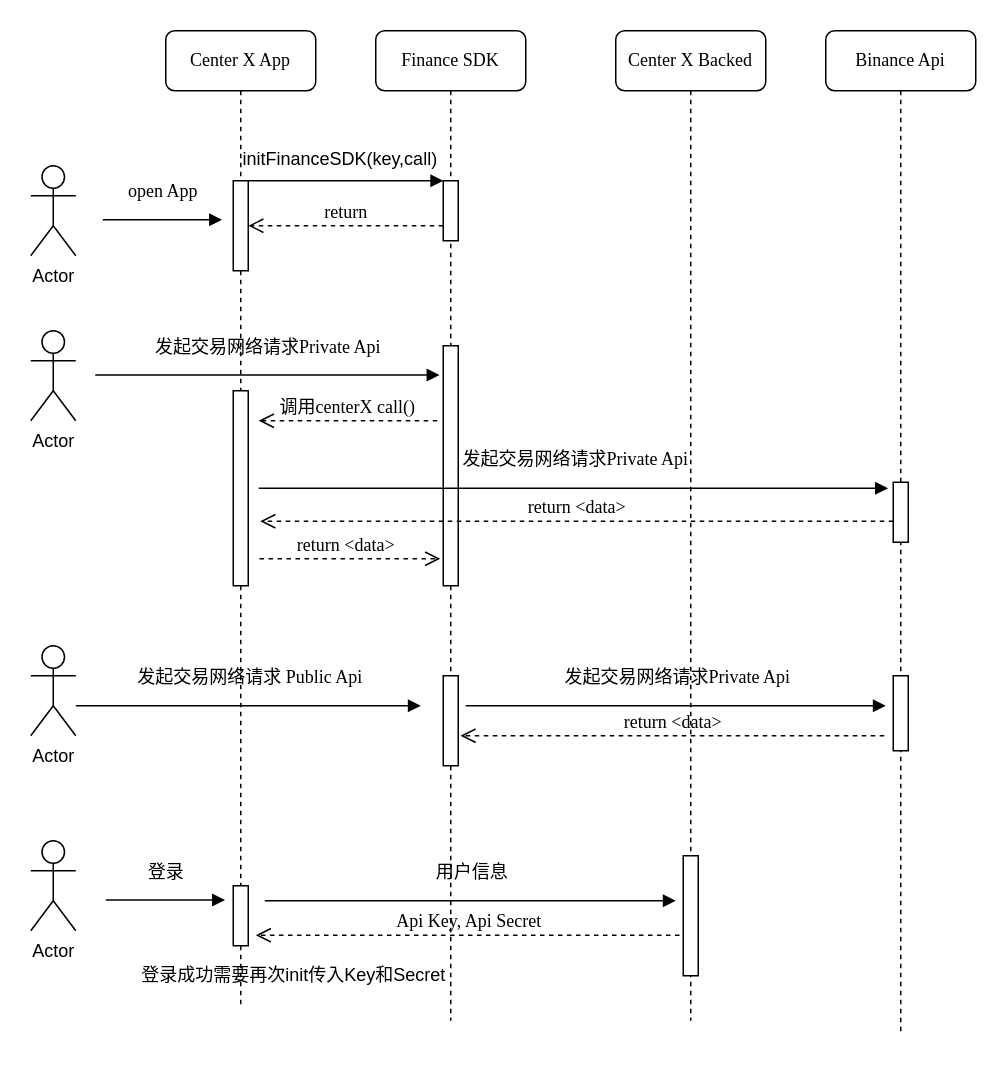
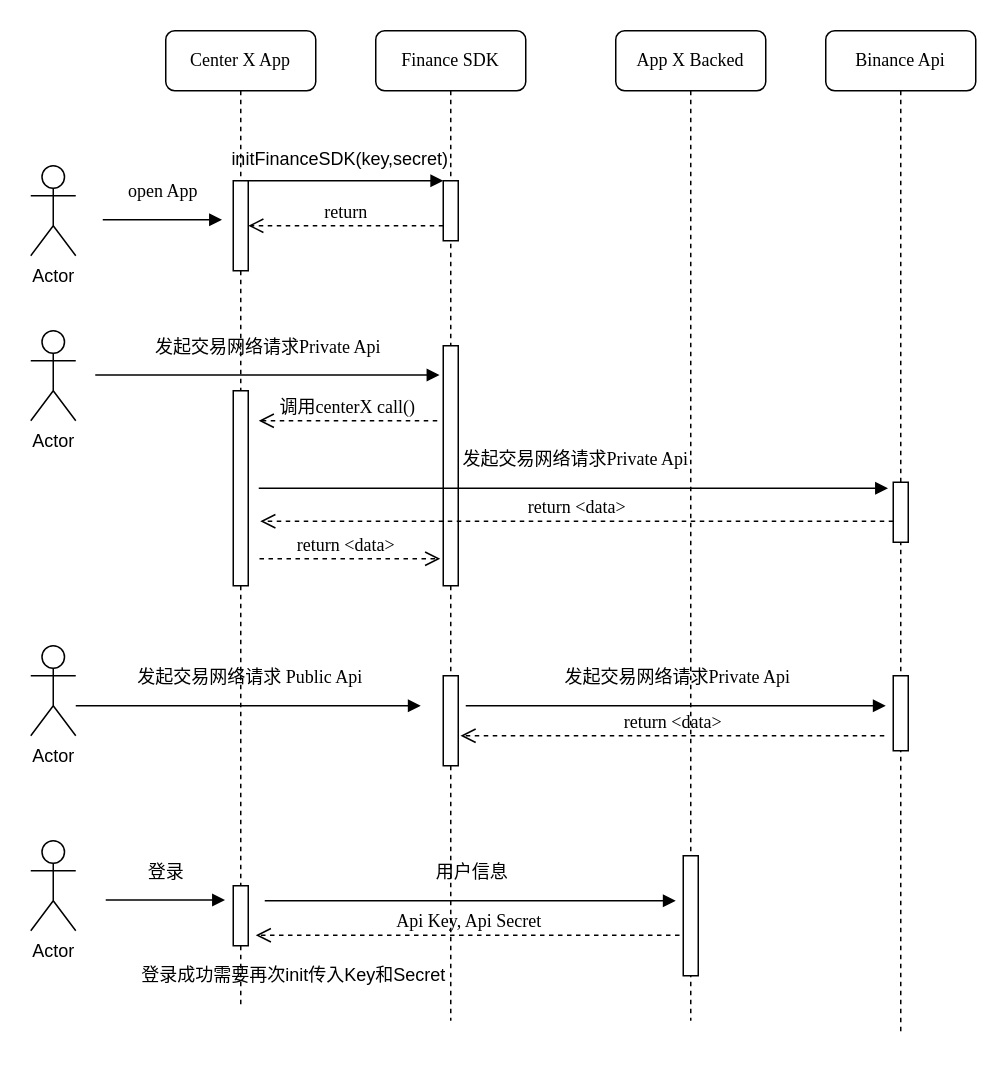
  <mxCell id="0" />
  <mxCell id="1" parent="0" />
  <mxCell id="2" value="Finance SDK" style="shape=umlLifeline;perimeter=lifelinePerimeter;whiteSpace=wrap;html=1;container=1;collapsible=0;recursiveResize=0;outlineConnect=0;rounded=1;shadow=0;comic=0;labelBackgroundColor=none;strokeWidth=1;fontFamily=Verdana;fontSize=12;align=center;" parent="1" vertex="1"><mxGeometry x="250" y="20" width="100" height="660" as="geometry" /></mxCell>
  <mxCell id="3" value="" style="html=1;points=[];perimeter=orthogonalPerimeter;rounded=0;shadow=0;comic=0;labelBackgroundColor=none;strokeWidth=1;fontFamily=Verdana;fontSize=12;align=center;" parent="2" vertex="1"><mxGeometry x="45" y="100" width="10" height="40" as="geometry" /></mxCell>
  <mxCell id="4" value="" style="html=1;points=[];perimeter=orthogonalPerimeter;rounded=0;shadow=0;comic=0;labelBackgroundColor=none;strokeWidth=1;fontFamily=Verdana;fontSize=12;align=center;" vertex="1" parent="2"><mxGeometry x="45" y="210" width="10" height="160" as="geometry" /></mxCell>
  <mxCell id="5" value="return &amp;lt;data&amp;gt;" style="html=1;verticalAlign=bottom;endArrow=open;dashed=1;endSize=8;labelBackgroundColor=none;fontFamily=Verdana;fontSize=12;edgeStyle=elbowEdgeStyle;elbow=vertical;" edge="1" parent="2"><mxGeometry x="-0.046" relative="1" as="geometry"><mxPoint x="43" y="352" as="targetPoint" /><Array as="points"><mxPoint x="-37" y="352" /><mxPoint x="340" y="412" /></Array><mxPoint x="-77.5" y="352" as="sourcePoint" /><mxPoint as="offset" /></mxGeometry></mxCell>
  <mxCell id="6" value="" style="html=1;points=[];perimeter=orthogonalPerimeter;rounded=0;shadow=0;comic=0;labelBackgroundColor=none;strokeWidth=1;fontFamily=Verdana;fontSize=12;align=center;" vertex="1" parent="2"><mxGeometry x="45" y="430" width="10" height="60" as="geometry" /></mxCell>
  <mxCell id="7" value="登录成功需要再次init传入Key和Secret" style="text;html=1;align=center;verticalAlign=middle;resizable=0;points=[];autosize=1;strokeColor=none;fillColor=none;" vertex="1" parent="2"><mxGeometry x="-165" y="620" width="220" height="20" as="geometry" /></mxCell>
- <mxCell id="8" value="Center X Backed" style="shape=umlLifeline;perimeter=lifelinePerimeter;whiteSpace=wrap;html=1;container=1;collapsible=0;recursiveResize=0;outlineConnect=0;rounded=1;shadow=0;comic=0;labelBackgroundColor=none;strokeWidth=1;fontFamily=Verdana;fontSize=12;align=center;" parent="1" vertex="1"><mxGeometry x="410" y="20" width="100" height="660" as="geometry" /></mxCell>
+ <mxCell id="8" value="App X Backed" style="shape=umlLifeline;perimeter=lifelinePerimeter;whiteSpace=wrap;html=1;container=1;collapsible=0;recursiveResize=0;outlineConnect=0;rounded=1;shadow=0;comic=0;labelBackgroundColor=none;strokeWidth=1;fontFamily=Verdana;fontSize=12;align=center;" parent="1" vertex="1"><mxGeometry x="410" y="20" width="100" height="660" as="geometry" /></mxCell>
  <mxCell id="9" value="" style="html=1;points=[];perimeter=orthogonalPerimeter;rounded=0;shadow=0;comic=0;labelBackgroundColor=none;strokeWidth=1;fontFamily=Verdana;fontSize=12;align=center;" vertex="1" parent="8"><mxGeometry x="45" y="550" width="10" height="80" as="geometry" /></mxCell>
  <mxCell id="10" value="Binance Api" style="shape=umlLifeline;perimeter=lifelinePerimeter;whiteSpace=wrap;html=1;container=1;collapsible=0;recursiveResize=0;outlineConnect=0;rounded=1;shadow=0;comic=0;labelBackgroundColor=none;strokeWidth=1;fontFamily=Verdana;fontSize=12;align=center;" parent="1" vertex="1"><mxGeometry x="550" y="20" width="100" height="670" as="geometry" /></mxCell>
  <mxCell id="11" value="" style="html=1;points=[];perimeter=orthogonalPerimeter;rounded=0;shadow=0;comic=0;labelBackgroundColor=none;strokeWidth=1;fontFamily=Verdana;fontSize=12;align=center;" parent="10" vertex="1"><mxGeometry x="45" y="301" width="10" height="40" as="geometry" /></mxCell>
  <mxCell id="12" value="" style="html=1;points=[];perimeter=orthogonalPerimeter;rounded=0;shadow=0;comic=0;labelBackgroundColor=none;strokeWidth=1;fontFamily=Verdana;fontSize=12;align=center;" parent="10" vertex="1"><mxGeometry x="45" y="430" width="10" height="50" as="geometry" /></mxCell>
  <mxCell id="13" value="发起交易网络请求Private Api" style="html=1;verticalAlign=bottom;endArrow=block;labelBackgroundColor=none;fontFamily=Verdana;fontSize=12;edgeStyle=elbowEdgeStyle;elbow=vertical;" edge="1" parent="10"><mxGeometry x="0.006" y="10" relative="1" as="geometry"><mxPoint x="-240" y="450" as="sourcePoint" /><mxPoint x="40" y="450" as="targetPoint" /><Array as="points"><mxPoint x="-230" y="450" /></Array><mxPoint as="offset" /></mxGeometry></mxCell>
  <mxCell id="14" value="Center X App" style="shape=umlLifeline;perimeter=lifelinePerimeter;whiteSpace=wrap;html=1;container=1;collapsible=0;recursiveResize=0;outlineConnect=0;rounded=1;shadow=0;comic=0;labelBackgroundColor=none;strokeWidth=1;fontFamily=Verdana;fontSize=12;align=center;" parent="1" vertex="1"><mxGeometry x="110" y="20" width="100" height="650" as="geometry" /></mxCell>
  <mxCell id="15" value="" style="html=1;points=[];perimeter=orthogonalPerimeter;rounded=0;shadow=0;comic=0;labelBackgroundColor=none;strokeWidth=1;fontFamily=Verdana;fontSize=12;align=center;" parent="14" vertex="1"><mxGeometry x="45" y="100" width="10" height="60" as="geometry" /></mxCell>
  <mxCell id="16" value="return" style="html=1;verticalAlign=bottom;endArrow=open;dashed=1;endSize=8;labelBackgroundColor=none;fontFamily=Verdana;fontSize=12;edgeStyle=elbowEdgeStyle;elbow=vertical;" edge="1" parent="14"><mxGeometry relative="1" as="geometry"><mxPoint x="55" y="130" as="targetPoint" /><Array as="points"><mxPoint x="130" y="130" /><mxPoint x="160" y="130" /></Array><mxPoint x="185" y="130" as="sourcePoint" /></mxGeometry></mxCell>
  <mxCell id="17" value="open App" style="html=1;verticalAlign=bottom;endArrow=block;labelBackgroundColor=none;fontFamily=Verdana;fontSize=12;edgeStyle=elbowEdgeStyle;elbow=vertical;" edge="1" parent="14"><mxGeometry x="0.006" y="10" relative="1" as="geometry"><mxPoint x="-42" y="126" as="sourcePoint" /><mxPoint x="37.5" y="126" as="targetPoint" /><Array as="points"><mxPoint x="-32" y="126" /></Array><mxPoint as="offset" /></mxGeometry></mxCell>
  <mxCell id="18" value="" style="html=1;points=[];perimeter=orthogonalPerimeter;rounded=0;shadow=0;comic=0;labelBackgroundColor=none;strokeWidth=1;fontFamily=Verdana;fontSize=12;align=center;" vertex="1" parent="14"><mxGeometry x="45" y="240" width="10" height="130" as="geometry" /></mxCell>
  <mxCell id="19" value="发起交易网络请求 Public Api" style="html=1;verticalAlign=bottom;endArrow=block;labelBackgroundColor=none;fontFamily=Verdana;fontSize=12;edgeStyle=elbowEdgeStyle;elbow=vertical;" edge="1" parent="14"><mxGeometry x="0.006" y="10" relative="1" as="geometry"><mxPoint x="-60" y="450" as="sourcePoint" /><mxPoint x="170" y="450" as="targetPoint" /><Array as="points"><mxPoint x="-50" y="450" /></Array><mxPoint as="offset" /></mxGeometry></mxCell>
  <mxCell id="20" value="" style="html=1;points=[];perimeter=orthogonalPerimeter;rounded=0;shadow=0;comic=0;labelBackgroundColor=none;strokeWidth=1;fontFamily=Verdana;fontSize=12;align=center;" vertex="1" parent="14"><mxGeometry x="45" y="570" width="10" height="40" as="geometry" /></mxCell>
  <mxCell id="21" value="登录" style="html=1;verticalAlign=bottom;endArrow=block;labelBackgroundColor=none;fontFamily=Verdana;fontSize=12;edgeStyle=elbowEdgeStyle;elbow=vertical;" edge="1" parent="14"><mxGeometry x="0.006" y="10" relative="1" as="geometry"><mxPoint x="-40" y="579.5" as="sourcePoint" /><mxPoint x="39.5" y="579.5" as="targetPoint" /><Array as="points"><mxPoint x="-30" y="579.5" /></Array><mxPoint as="offset" /></mxGeometry></mxCell>
  <mxCell id="22" value="" style="html=1;verticalAlign=bottom;endArrow=block;entryX=0;entryY=0;labelBackgroundColor=none;fontFamily=Verdana;fontSize=12;edgeStyle=elbowEdgeStyle;elbow=vertical;" parent="1" source="15" target="3" edge="1"><mxGeometry relative="1" as="geometry"><mxPoint x="230" y="130" as="sourcePoint" /></mxGeometry></mxCell>
  <mxCell id="23" value="Actor" style="shape=umlActor;verticalLabelPosition=bottom;verticalAlign=top;html=1;outlineConnect=0;" vertex="1" parent="1"><mxGeometry x="20" y="110" width="30" height="60" as="geometry" /></mxCell>
  <mxCell id="24" value="Actor" style="shape=umlActor;verticalLabelPosition=bottom;verticalAlign=top;html=1;outlineConnect=0;" vertex="1" parent="1"><mxGeometry x="20" y="220" width="30" height="60" as="geometry" /></mxCell>
  <mxCell id="25" value="发起交易网络请求Private Api" style="html=1;verticalAlign=bottom;endArrow=block;labelBackgroundColor=none;fontFamily=Verdana;fontSize=12;edgeStyle=elbowEdgeStyle;elbow=vertical;" edge="1" parent="1"><mxGeometry x="0.006" y="10" relative="1" as="geometry"><mxPoint x="63" y="249.5" as="sourcePoint" /><mxPoint x="292.5" y="249.5" as="targetPoint" /><Array as="points"><mxPoint x="73" y="249.5" /></Array><mxPoint as="offset" /></mxGeometry></mxCell>
- <mxCell id="26" value="initFinanceSDK(key,call)" style="text;html=1;align=center;verticalAlign=middle;resizable=0;points=[];autosize=1;strokeColor=none;fillColor=none;" vertex="1" parent="1"><mxGeometry x="146" y="96" width="160" height="20" as="geometry" /></mxCell>
+ <mxCell id="26" value="initFinanceSDK(key,secret)" style="text;html=1;align=center;verticalAlign=middle;resizable=0;points=[];autosize=1;strokeColor=none;fillColor=none;" vertex="1" parent="1"><mxGeometry x="146" y="96" width="160" height="20" as="geometry" /></mxCell>
  <mxCell id="27" value="调用centerX call()" style="html=1;verticalAlign=bottom;endArrow=open;dashed=1;endSize=8;labelBackgroundColor=none;fontFamily=Verdana;fontSize=12;edgeStyle=elbowEdgeStyle;elbow=vertical;" edge="1" parent="1"><mxGeometry relative="1" as="geometry"><mxPoint x="172" y="280" as="targetPoint" /><Array as="points"><mxPoint x="228" y="280" /><mxPoint x="258" y="280" /></Array><mxPoint x="291" y="280" as="sourcePoint" /></mxGeometry></mxCell>
  <mxCell id="28" value="return &amp;lt;data&amp;gt;" style="html=1;verticalAlign=bottom;endArrow=open;dashed=1;endSize=8;labelBackgroundColor=none;fontFamily=Verdana;fontSize=12;edgeStyle=elbowEdgeStyle;elbow=vertical;" edge="1" parent="1"><mxGeometry relative="1" as="geometry"><mxPoint x="173" y="347" as="targetPoint" /><Array as="points"><mxPoint x="540" y="347" /><mxPoint x="570" y="347" /></Array><mxPoint x="595" y="347" as="sourcePoint" /></mxGeometry></mxCell>
  <mxCell id="29" value="Actor" style="shape=umlActor;verticalLabelPosition=bottom;verticalAlign=top;html=1;outlineConnect=0;" vertex="1" parent="1"><mxGeometry x="20" y="430" width="30" height="60" as="geometry" /></mxCell>
  <mxCell id="30" value="发起交易网络请求Private Api" style="html=1;verticalAlign=bottom;endArrow=block;labelBackgroundColor=none;fontFamily=Verdana;fontSize=12;edgeStyle=elbowEdgeStyle;elbow=vertical;" edge="1" parent="1"><mxGeometry x="0.006" y="10" relative="1" as="geometry"><mxPoint x="172" y="325" as="sourcePoint" /><mxPoint x="591.5" y="325" as="targetPoint" /><Array as="points" /><mxPoint as="offset" /></mxGeometry></mxCell>
  <mxCell id="31" value="return &amp;lt;data&amp;gt;" style="html=1;verticalAlign=bottom;endArrow=open;dashed=1;endSize=8;labelBackgroundColor=none;fontFamily=Verdana;fontSize=12;edgeStyle=elbowEdgeStyle;elbow=vertical;" edge="1" parent="1"><mxGeometry relative="1" as="geometry"><mxPoint x="306.5" y="490" as="targetPoint" /><Array as="points"><mxPoint x="534" y="490" /><mxPoint x="564" y="490" /></Array><mxPoint x="589" y="490" as="sourcePoint" /></mxGeometry></mxCell>
  <mxCell id="32" value="Actor" style="shape=umlActor;verticalLabelPosition=bottom;verticalAlign=top;html=1;outlineConnect=0;" vertex="1" parent="1"><mxGeometry x="20" y="560" width="30" height="60" as="geometry" /></mxCell>
  <mxCell id="33" value="用户信息" style="html=1;verticalAlign=bottom;endArrow=block;labelBackgroundColor=none;fontFamily=Verdana;fontSize=12;edgeStyle=elbowEdgeStyle;elbow=vertical;" edge="1" parent="1"><mxGeometry x="0.006" y="10" relative="1" as="geometry"><mxPoint x="176" y="600" as="sourcePoint" /><mxPoint x="450" y="600" as="targetPoint" /><Array as="points" /><mxPoint as="offset" /></mxGeometry></mxCell>
  <mxCell id="34" value="Api Key, Api Secret" style="html=1;verticalAlign=bottom;endArrow=open;dashed=1;endSize=8;labelBackgroundColor=none;fontFamily=Verdana;fontSize=12;edgeStyle=elbowEdgeStyle;elbow=vertical;" edge="1" parent="1"><mxGeometry relative="1" as="geometry"><mxPoint x="170" y="623" as="targetPoint" /><Array as="points"><mxPoint x="397.5" y="623" /><mxPoint x="427.5" y="623" /></Array><mxPoint x="452.5" y="623" as="sourcePoint" /></mxGeometry></mxCell>
